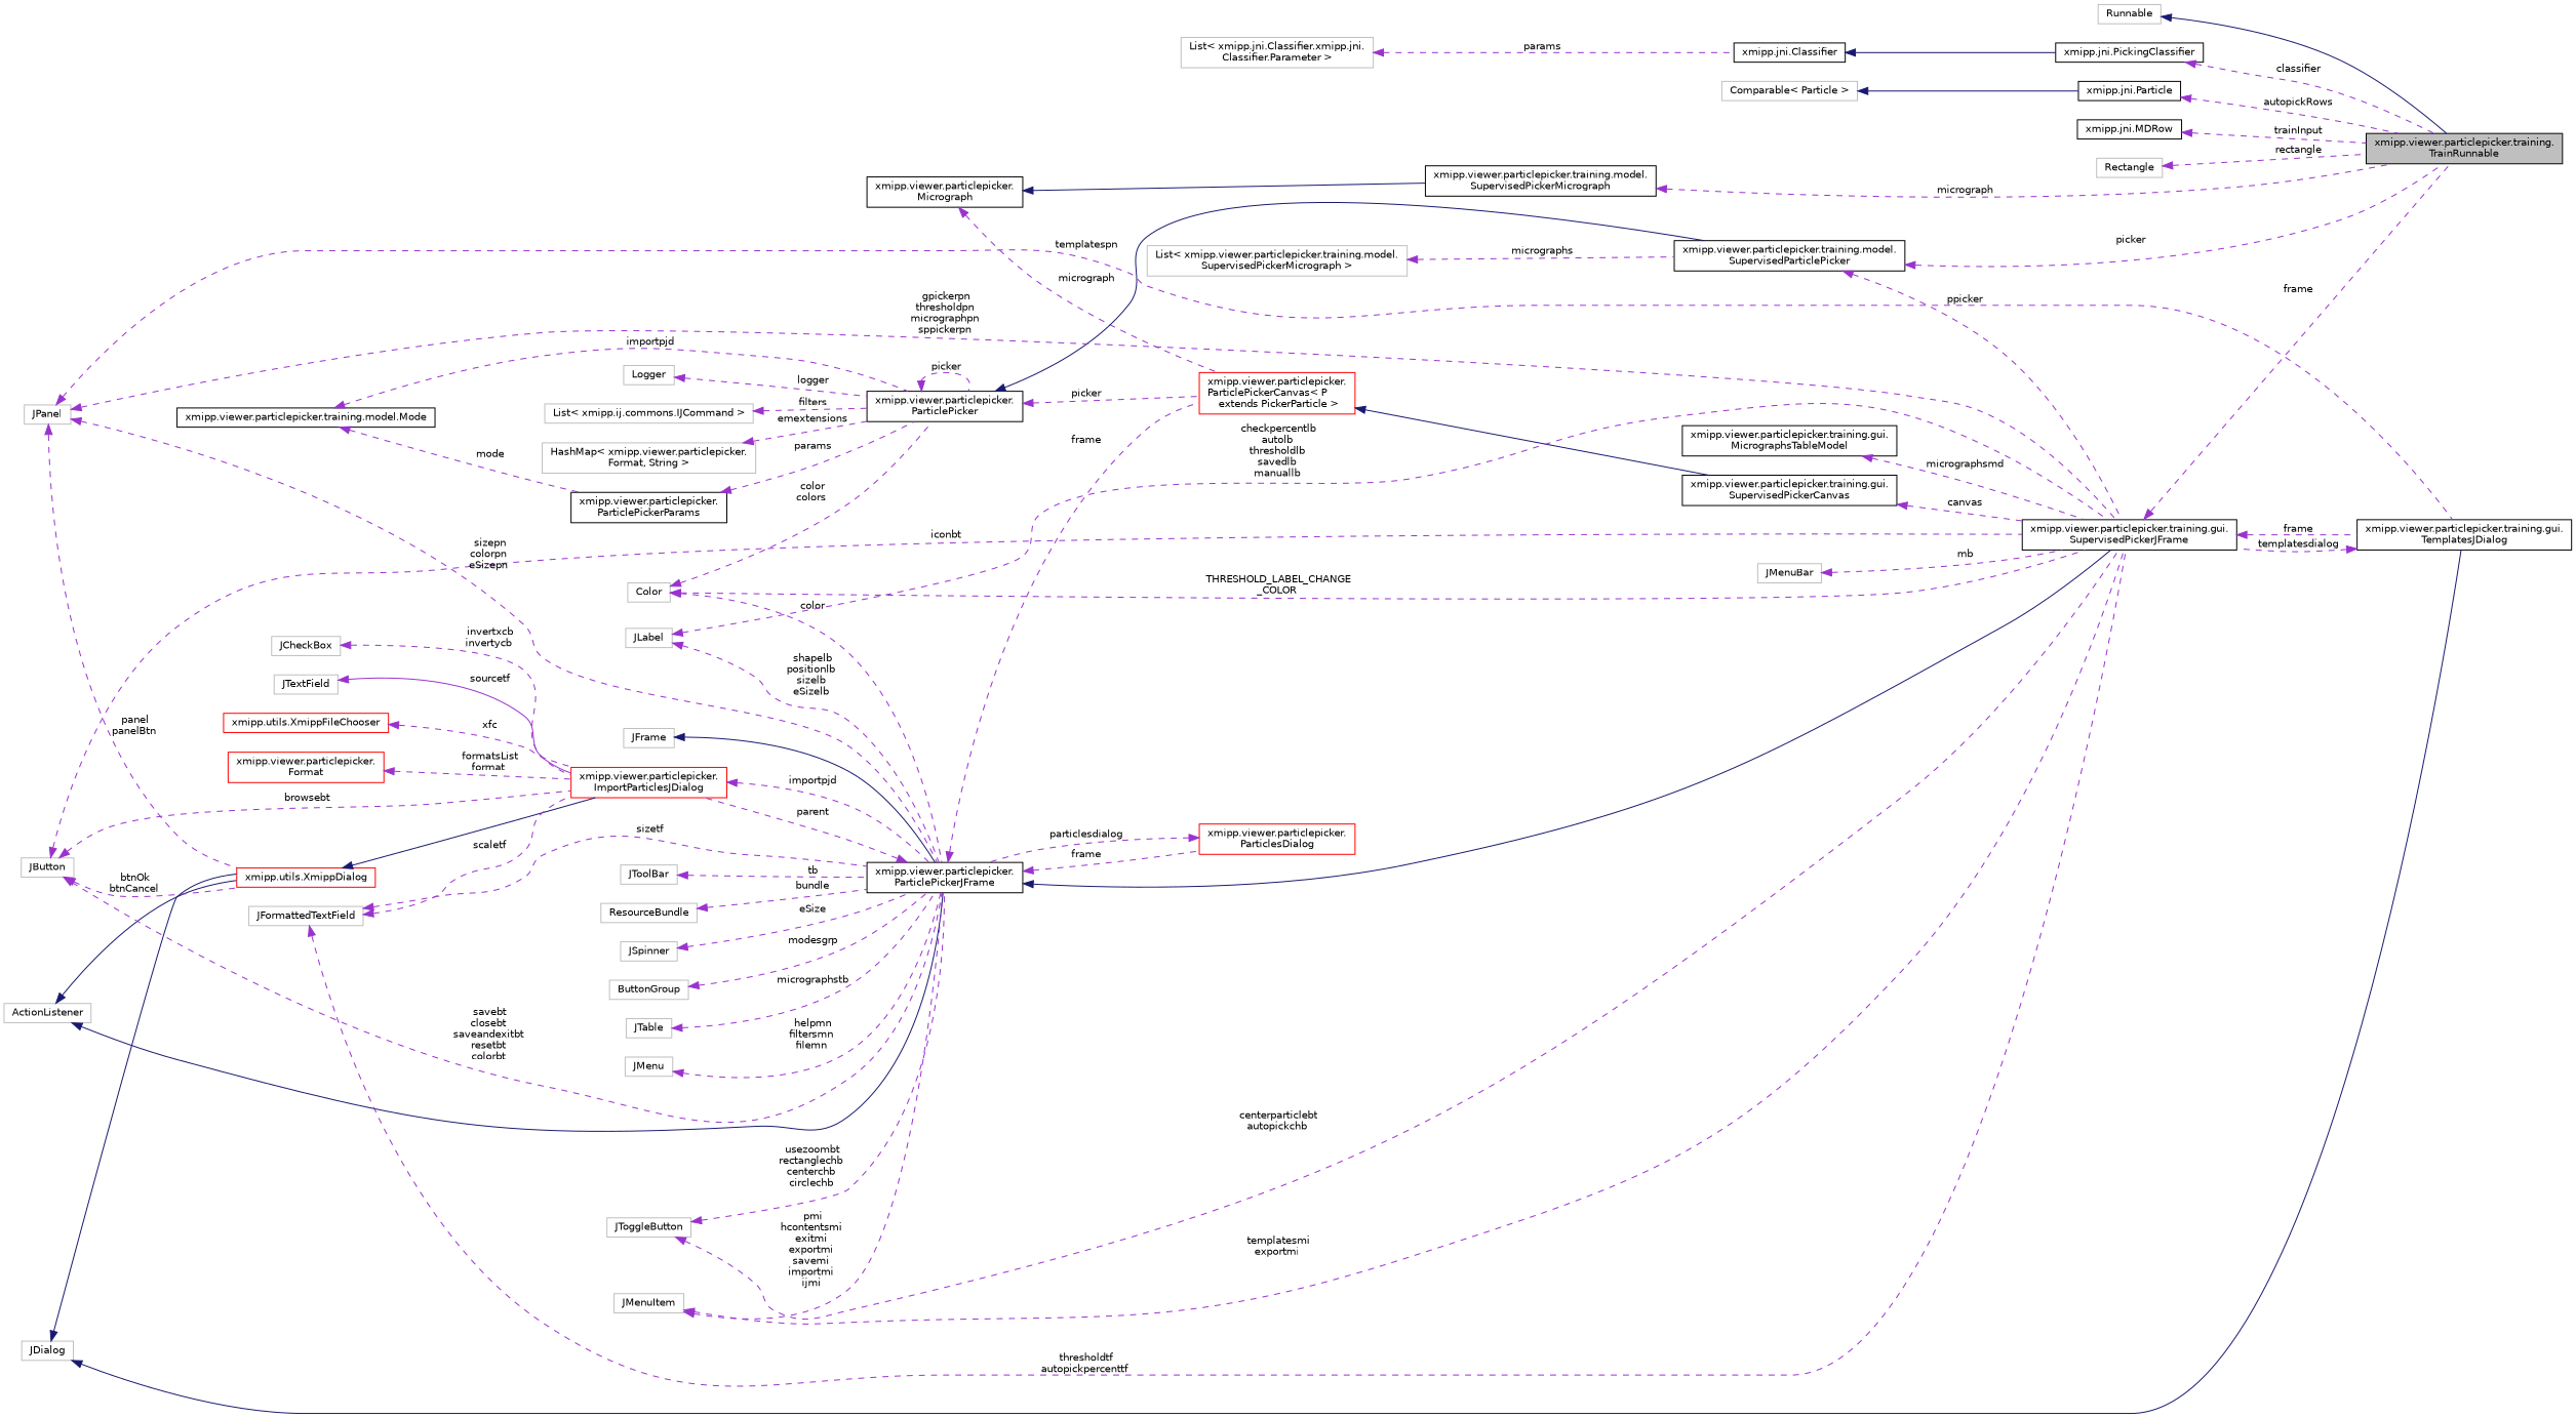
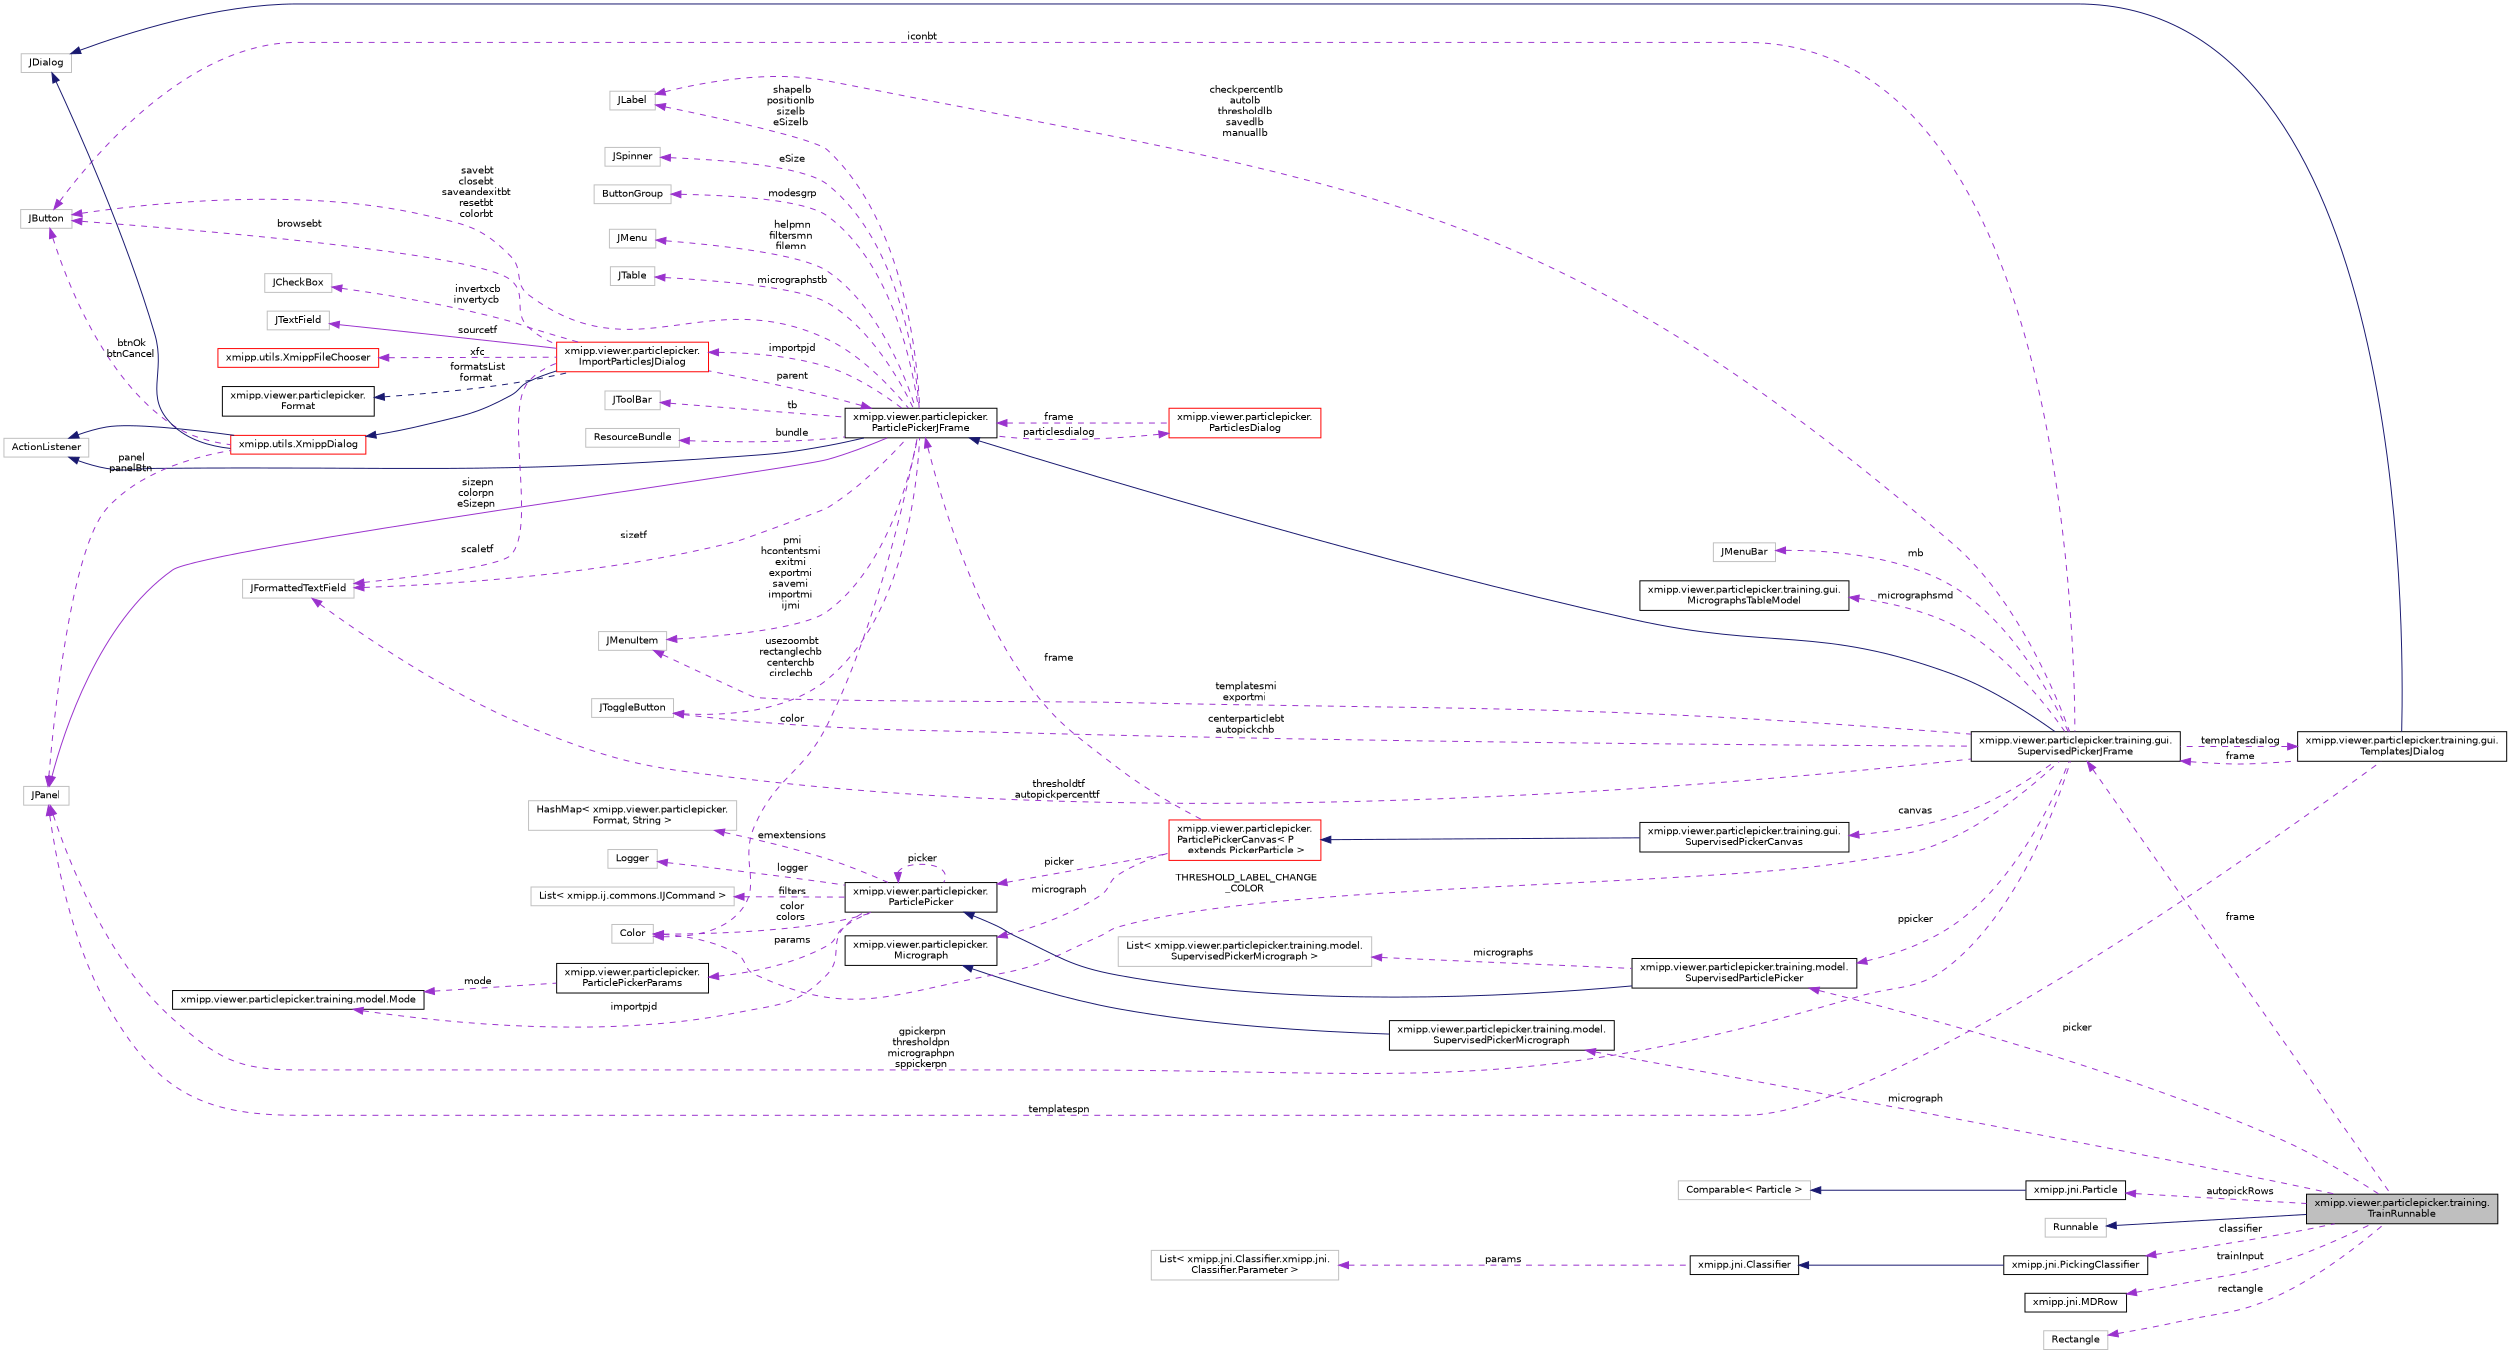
  digraph {
    rankdir=LR
    node [color=grey75 fillcolor=white fontname=Helvetica fontsize=10 shape=record style=filled]
    edge [color=darkorchid3 dir=back fontname=Helvetica fontsize=10 labelfontname=Helvetica labelfontsize=10 style=dashed]
    n1 [color=black fillcolor=grey75 fontcolor=black height=0.2 label="xmipp.viewer.particlepicker.training.\lTrainRunnable" width=0.4]
    n2 [height=0.2 label=Runnable width=0.4]
    n3 [color=black height=0.2 label="xmipp.viewer.particlepicker.training.model.\lSupervisedPickerMicrograph" width=0.4]
    n4 [color=black height=0.2 label="xmipp.viewer.particlepicker.\lMicrograph" width=0.4]
    n5 [color=red height=0.2 label="xmipp.viewer.particlepicker.\lParticlePickerCanvas\< P\l extends PickerParticle \>" width=0.4]
    n6 [color=black height=0.2 label="xmipp.viewer.particlepicker.training.gui.\lSupervisedPickerCanvas" width=0.4]
    n7 [color=black height=0.2 label="xmipp.viewer.particlepicker.training.gui.\lSupervisedPickerJFrame" width=0.4]
    n8 [color=black height=0.2 label="xmipp.viewer.particlepicker.training.gui.\lTemplatesJDialog" width=0.4]
    n9 [color=black height=0.2 label="xmipp.viewer.particlepicker.\lParticlePickerJFrame" width=0.4]
    n10 [color=red height=0.2 label="xmipp.viewer.particlepicker.\lImportParticlesJDialog" width=0.4]
    n11 [color=red height=0.2 label="xmipp.viewer.particlepicker.\lParticlesDialog" width=0.4]
-   n12 [height=0.2 label=JFrame width=0.4]
    n13 [height=0.2 label=ActionListener width=0.4]
    n14 [color=red height=0.2 label="xmipp.utils.XmippDialog" width=0.4]
    n15 [height=0.2 label=JMenuItem width=0.4]
    n16 [height=0.2 label=JToolBar width=0.4]
    n17 [height=0.2 label=JButton width=0.4]
    n18 [height=0.2 label=ResourceBundle width=0.4]
    n19 [height=0.2 label=Color width=0.4]
    n20 [color=black height=0.2 label="xmipp.viewer.particlepicker.\lParticlePicker" width=0.4]
    n21 [color=black height=0.2 label="xmipp.viewer.particlepicker.training.model.\lSupervisedParticlePicker" width=0.4]
    n22 [height=0.2 label=JSpinner width=0.4]
    n23 [height=0.2 label=ButtonGroup width=0.4]
    n24 [height=0.2 label=JToggleButton width=0.4]
    n25 [height=0.2 label=JTable width=0.4]
    n26 [height=0.2 label=JDialog width=0.4]
    n27 [height=0.2 label=JPanel width=0.4]
    n28 [height=0.2 label=JCheckBox width=0.4]
    n29 [height=0.2 label=JTextField width=0.4]
    n30 [color=red height=0.2 label="xmipp.utils.XmippFileChooser" width=0.4]
-   n31 [color=red height=0.2 label="xmipp.viewer.particlepicker.\lFormat" width=0.4]
+   n31 [color=black height=0.2 label="xmipp.viewer.particlepicker.\lFormat" width=0.4]
    n32 [height=0.2 label=JFormattedTextField width=0.4]
    n33 [height=0.2 label=JMenu width=0.4]
    n34 [height=0.2 label=JLabel width=0.4]
    n35 [height=0.2 label="List\< xmipp.ij.commons.IJCommand \>" width=0.4]
    n36 [height=0.2 label="HashMap\< xmipp.viewer.particlepicker.\lFormat, String \>" width=0.4]
    n37 [color=black height=0.2 label="xmipp.viewer.particlepicker.training.model.Mode" width=0.4]
    n38 [color=black height=0.2 label="xmipp.viewer.particlepicker.\lParticlePickerParams" width=0.4]
    n39 [height=0.2 label=Logger width=0.4]
    n40 [height=0.2 label=JMenuBar width=0.4]
    n41 [height=0.2 label="List\< xmipp.viewer.particlepicker.training.model.\lSupervisedPickerMicrograph \>" width=0.4]
    n42 [color=black height=0.2 label="xmipp.viewer.particlepicker.training.gui.\lMicrographsTableModel" width=0.4]
    n43 [color=black height=0.2 label="xmipp.jni.MDRow" width=0.4]
    n44 [height=0.2 label=Rectangle width=0.4]
    n45 [color=black height=0.2 label="xmipp.jni.Particle" width=0.4]
    n46 [height=0.2 label="Comparable\< Particle \>" width=0.4]
    n47 [color=black height=0.2 label="xmipp.jni.PickingClassifier" width=0.4]
    n48 [color=black height=0.2 label="xmipp.jni.Classifier" width=0.4]
    n49 [height=0.2 label="List\< xmipp.jni.Classifier.xmipp.jni.\lClassifier.Parameter \>" width=0.4]
    n2 -> n1 [color=midnightblue style=solid]
    n3 -> n1 [label=" micrograph"]
    n4 -> n3 [color=midnightblue style=solid]
    n4 -> n5 [label=" micrograph"]
    n5 -> n6 [color=midnightblue style=solid]
    n6 -> n7 [label=" canvas"]
    n7 -> n1 [label=" frame"]
    n7 -> n8 [label=" frame"]
    n8 -> n7 [label=" templatesdialog"]
    n9 -> n5 [label=" frame"]
    n9 -> n7 [color=midnightblue style=solid]
    n9 -> n10 [label=" parent"]
    n9 -> n11 [label=" frame"]
    n10 -> n9 [label=" importpjd"]
    n11 -> n9 [label=" particlesdialog"]
-   n12 -> n9 [color=midnightblue style=solid]
    n13 -> n9 [color=midnightblue style=solid]
    n13 -> n14 [color=midnightblue style=solid]
    n14 -> n10 [color=midnightblue style=solid]
    n15 -> n7 [label=" templatesmi\nexportmi"]
    n15 -> n9 [label=" pmi\nhcontentsmi\nexitmi\nexportmi\nsavemi\nimportmi\nijmi"]
    n16 -> n9 [label=" tb"]
    n17 -> n7 [label=" iconbt"]
    n17 -> n9 [label=" savebt\nclosebt\nsaveandexitbt\nresetbt\ncolorbt"]
    n17 -> n10 [label=" browsebt"]
    n17 -> n14 [label=" btnOk\nbtnCancel"]
    n18 -> n9 [label=" bundle"]
    n19 -> n7 [label=" THRESHOLD_LABEL_CHANGE\l_COLOR"]
    n19 -> n9 [label=" color"]
    n19 -> n20 [label=" color\ncolors"]
    n20 -> n5 [label=" picker"]
    n20 -> n20 [label=" picker"]
    n20 -> n21 [color=midnightblue style=solid]
    n21 -> n1 [label=" picker"]
    n21 -> n7 [label=" ppicker"]
    n22 -> n9 [label=" eSize"]
    n23 -> n9 [label=" modesgrp"]
    n24 -> n7 [label=" centerparticlebt\nautopickchb"]
    n24 -> n9 [label=" usezoombt\nrectanglechb\ncenterchb\ncirclechb"]
    n25 -> n9 [label=" micrographstb"]
    n26 -> n8 [color=midnightblue style=solid]
    n26 -> n14 [color=midnightblue style=solid]
    n27 -> n7 [label=" gpickerpn\nthresholdpn\nmicrographpn\nsppickerpn"]
    n27 -> n8 [label=" templatespn"]
-   n27 -> n9 [label=" sizepn\ncolorpn\neSizepn"]
+   n27 -> n9 [label=" sizepn\ncolorpn\neSizepn" style=solid]
    n27 -> n14 [label=" panel\npanelBtn"]
    n28 -> n10 [label=" invertxcb\ninvertycb"]
    n29 -> n10 [label=" sourcetf" style=solid]
    n30 -> n10 [label=" xfc"]
-   n31 -> n10 [label=" formatsList\nformat"]
+   n31 -> n10 [color=midnightblue label=" formatsList\nformat"]
    n32 -> n7 [label=" thresholdtf\nautopickpercenttf"]
    n32 -> n9 [label=" sizetf"]
    n32 -> n10 [label=" scaletf"]
    n33 -> n9 [label=" helpmn\nfiltersmn\nfilemn"]
    n34 -> n7 [label=" checkpercentlb\nautolb\nthresholdlb\nsavedlb\nmanuallb"]
    n34 -> n9 [label=" shapelb\npositionlb\nsizelb\neSizelb"]
    n35 -> n20 [label=" filters"]
    n36 -> n20 [label=" emextensions"]
    n37 -> n20 [label=" importpjd"]
    n37 -> n38 [label=" mode"]
    n38 -> n20 [label=" params"]
    n39 -> n20 [label=" logger"]
    n40 -> n7 [label=" mb"]
    n41 -> n21 [label=" micrographs"]
    n42 -> n7 [label=" micrographsmd"]
    n43 -> n1 [label=" trainInput"]
    n44 -> n1 [label=" rectangle"]
    n45 -> n1 [label=" autopickRows"]
    n46 -> n45 [color=midnightblue style=solid]
    n47 -> n1 [label=" classifier"]
    n48 -> n47 [color=midnightblue style=solid]
    n49 -> n48 [label=" params"]
  }
